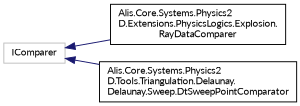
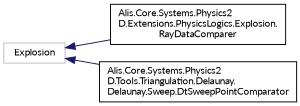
  digraph {
    rankdir=LR
    fontname=Lato
    node [color=black fillcolor=white fontname=Lato fontsize=10 shape=record style=filled]
    edge [color=midnightblue dir=back fontname=Lato fontsize=10 labelfontname=Helvetica labelfontsize=10 style=solid]
-   n1 [color=grey75 height=0.2 label=IComparer width=0.4]
+   n1 [color=grey75 height=0.2 label=Explosion width=0.4]
    n2 [height=0.2 label="Alis.Core.Systems.Physics2\lD.Extensions.PhysicsLogics.Explosion.\lRayDataComparer" width=0.4]
    n3 [height=0.2 label="Alis.Core.Systems.Physics2\lD.Tools.Triangulation.Delaunay.\lDelaunay.Sweep.DtSweepPointComparator" width=0.4]
    n1 -> n2
    n1 -> n3
  }
